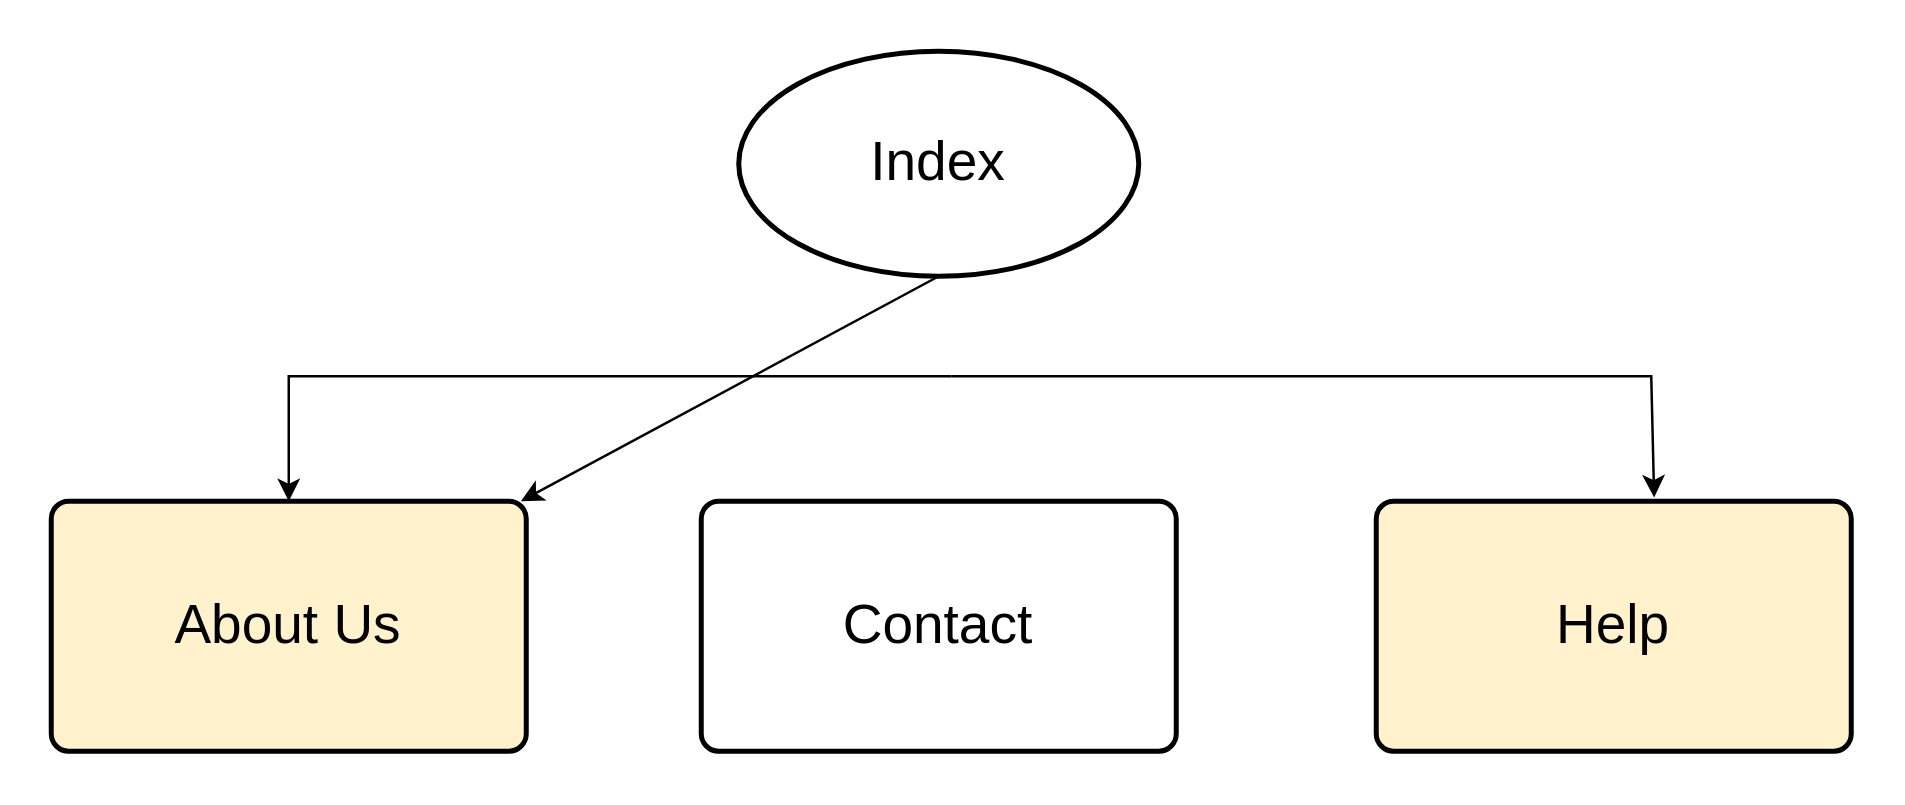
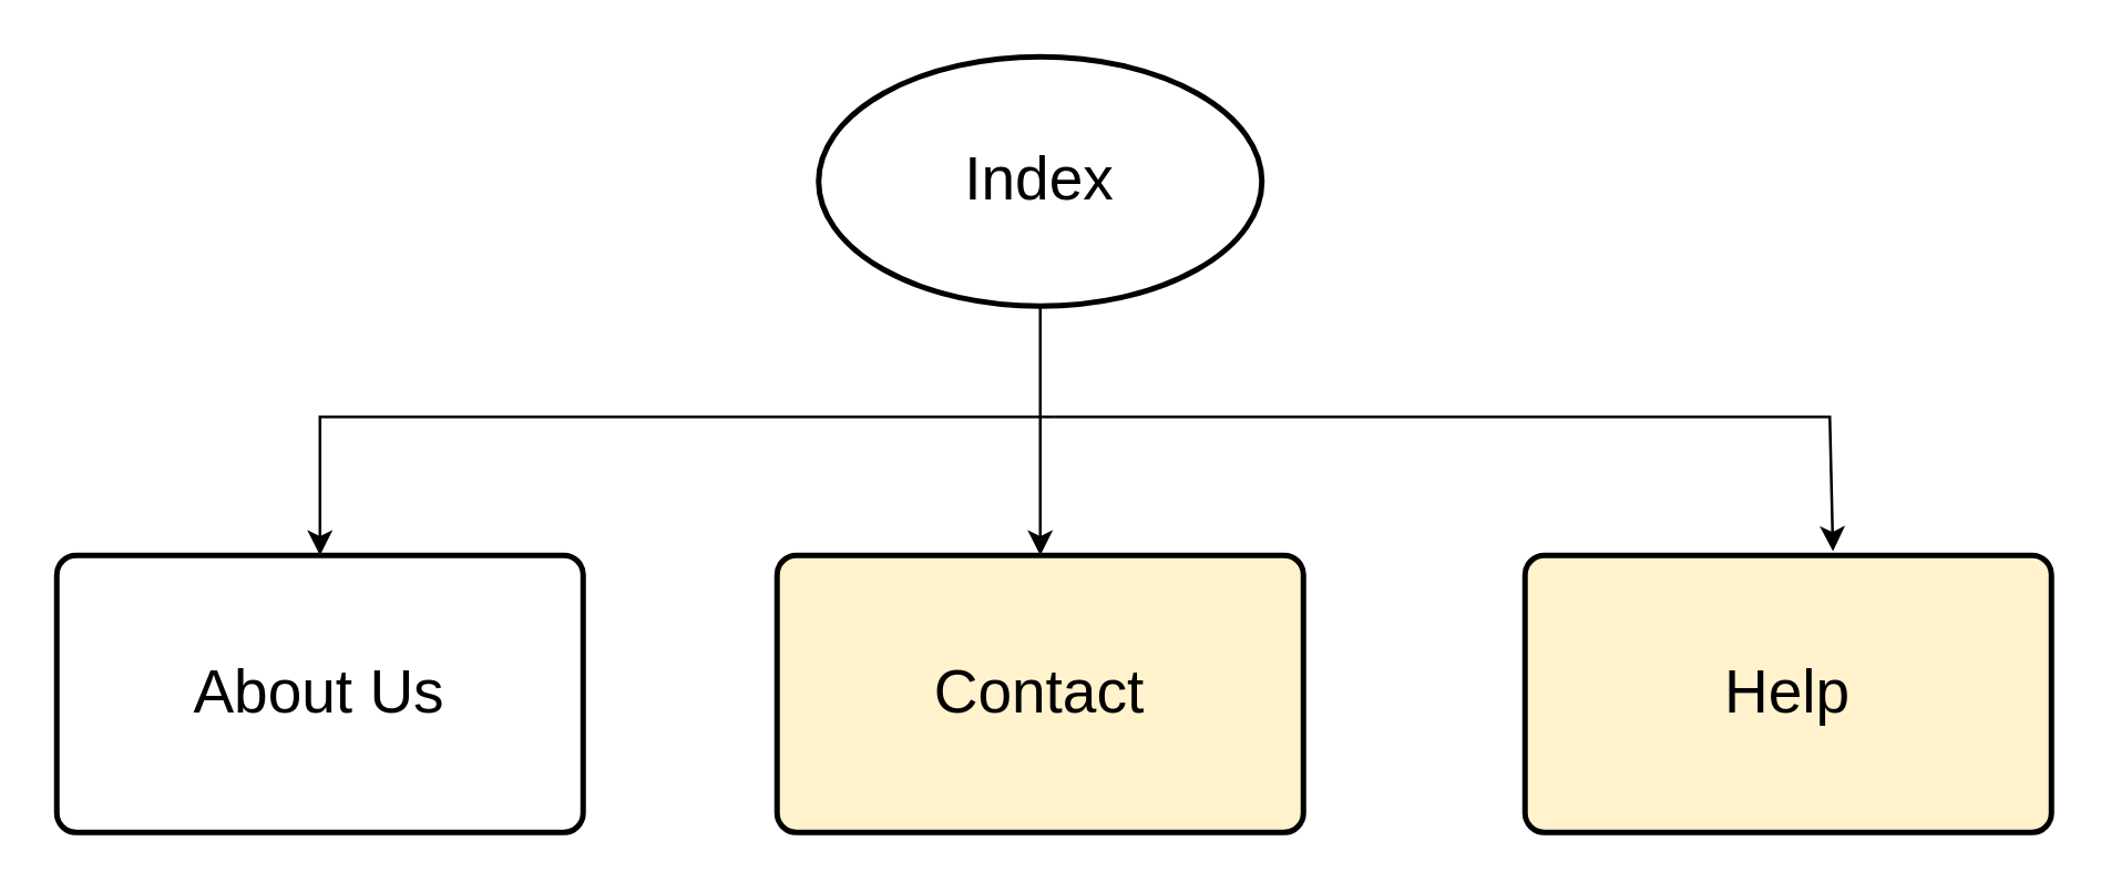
  <mxCell id="0" />
  <mxCell id="1" parent="0" />
  <mxCell id="2" value="&lt;font style=&quot;font-size: 22px;&quot;&gt;Index&lt;/font&gt;" style="strokeWidth=2;html=1;shape=mxgraph.flowchart.start_1;whiteSpace=wrap;" vertex="1" parent="1"><mxGeometry x="295" y="20" width="160" height="90" as="geometry" /></mxCell>
- <mxCell id="3" value="&lt;font style=&quot;font-size: 22px;&quot;&gt;About Us&lt;/font&gt;" style="rounded=1;whiteSpace=wrap;html=1;absoluteArcSize=1;arcSize=14;strokeWidth=2;fillColor=#fff2cc;" vertex="1" parent="1"><mxGeometry x="20" y="200" width="190" height="100" as="geometry" /></mxCell>
+ <mxCell id="3" value="&lt;font style=&quot;font-size: 22px;&quot;&gt;About Us&lt;/font&gt;" style="rounded=1;whiteSpace=wrap;html=1;absoluteArcSize=1;arcSize=14;strokeWidth=2;" vertex="1" parent="1"><mxGeometry x="20" y="200" width="190" height="100" as="geometry" /></mxCell>
  <mxCell id="4" value="&lt;font style=&quot;font-size: 22px;&quot;&gt;Help&lt;/font&gt;" style="rounded=1;whiteSpace=wrap;html=1;absoluteArcSize=1;arcSize=14;strokeWidth=2;fillColor=#fff2cc;" vertex="1" parent="1"><mxGeometry x="550" y="200" width="190" height="100" as="geometry" /></mxCell>
- <mxCell id="5" value="&lt;font style=&quot;font-size: 22px;&quot;&gt;Contact&lt;/font&gt;" style="rounded=1;whiteSpace=wrap;html=1;absoluteArcSize=1;arcSize=14;strokeWidth=2;" vertex="1" parent="1"><mxGeometry x="280" y="200" width="190" height="100" as="geometry" /></mxCell>
- <mxCell id="6" value="" style="endArrow=classic;html=1;rounded=0;exitX=0.5;exitY=1;exitDx=0;exitDy=0;exitPerimeter=0;" edge="1" parent="1" source="2" target="3"><mxGeometry width="50" height="50" relative="1" as="geometry"><mxPoint x="190" y="690" as="sourcePoint" /><mxPoint x="240" y="640" as="targetPoint" /></mxGeometry></mxCell>
+ <mxCell id="5" value="&lt;font style=&quot;font-size: 22px;&quot;&gt;Contact&lt;/font&gt;" style="rounded=1;whiteSpace=wrap;html=1;absoluteArcSize=1;arcSize=14;strokeWidth=2;fillColor=#fff2cc;" vertex="1" parent="1"><mxGeometry x="280" y="200" width="190" height="100" as="geometry" /></mxCell>
+ <mxCell id="6" value="" style="endArrow=classic;html=1;rounded=0;entryX=0.5;entryY=0;entryDx=0;entryDy=0;exitX=0.5;exitY=1;exitDx=0;exitDy=0;exitPerimeter=0;" edge="1" parent="1" source="2" target="5"><mxGeometry width="50" height="50" relative="1" as="geometry"><mxPoint x="190" y="690" as="sourcePoint" /><mxPoint x="240" y="640" as="targetPoint" /></mxGeometry></mxCell>
  <mxCell id="7" value="" style="endArrow=classic;html=1;rounded=0;entryX=0.585;entryY=-0.015;entryDx=0;entryDy=0;entryPerimeter=0;" edge="1" parent="1" target="4"><mxGeometry width="50" height="50" relative="1" as="geometry"><mxPoint x="380" y="150" as="sourcePoint" /><mxPoint x="385" y="210" as="targetPoint" /><Array as="points"><mxPoint x="660" y="150" /></Array></mxGeometry></mxCell>
  <mxCell id="8" value="" style="endArrow=classic;html=1;rounded=0;entryX=0.5;entryY=0;entryDx=0;entryDy=0;" edge="1" parent="1" target="3"><mxGeometry width="50" height="50" relative="1" as="geometry"><mxPoint x="380" y="150" as="sourcePoint" /><mxPoint x="671" y="209" as="targetPoint" /><Array as="points"><mxPoint x="115" y="150" /></Array></mxGeometry></mxCell>
